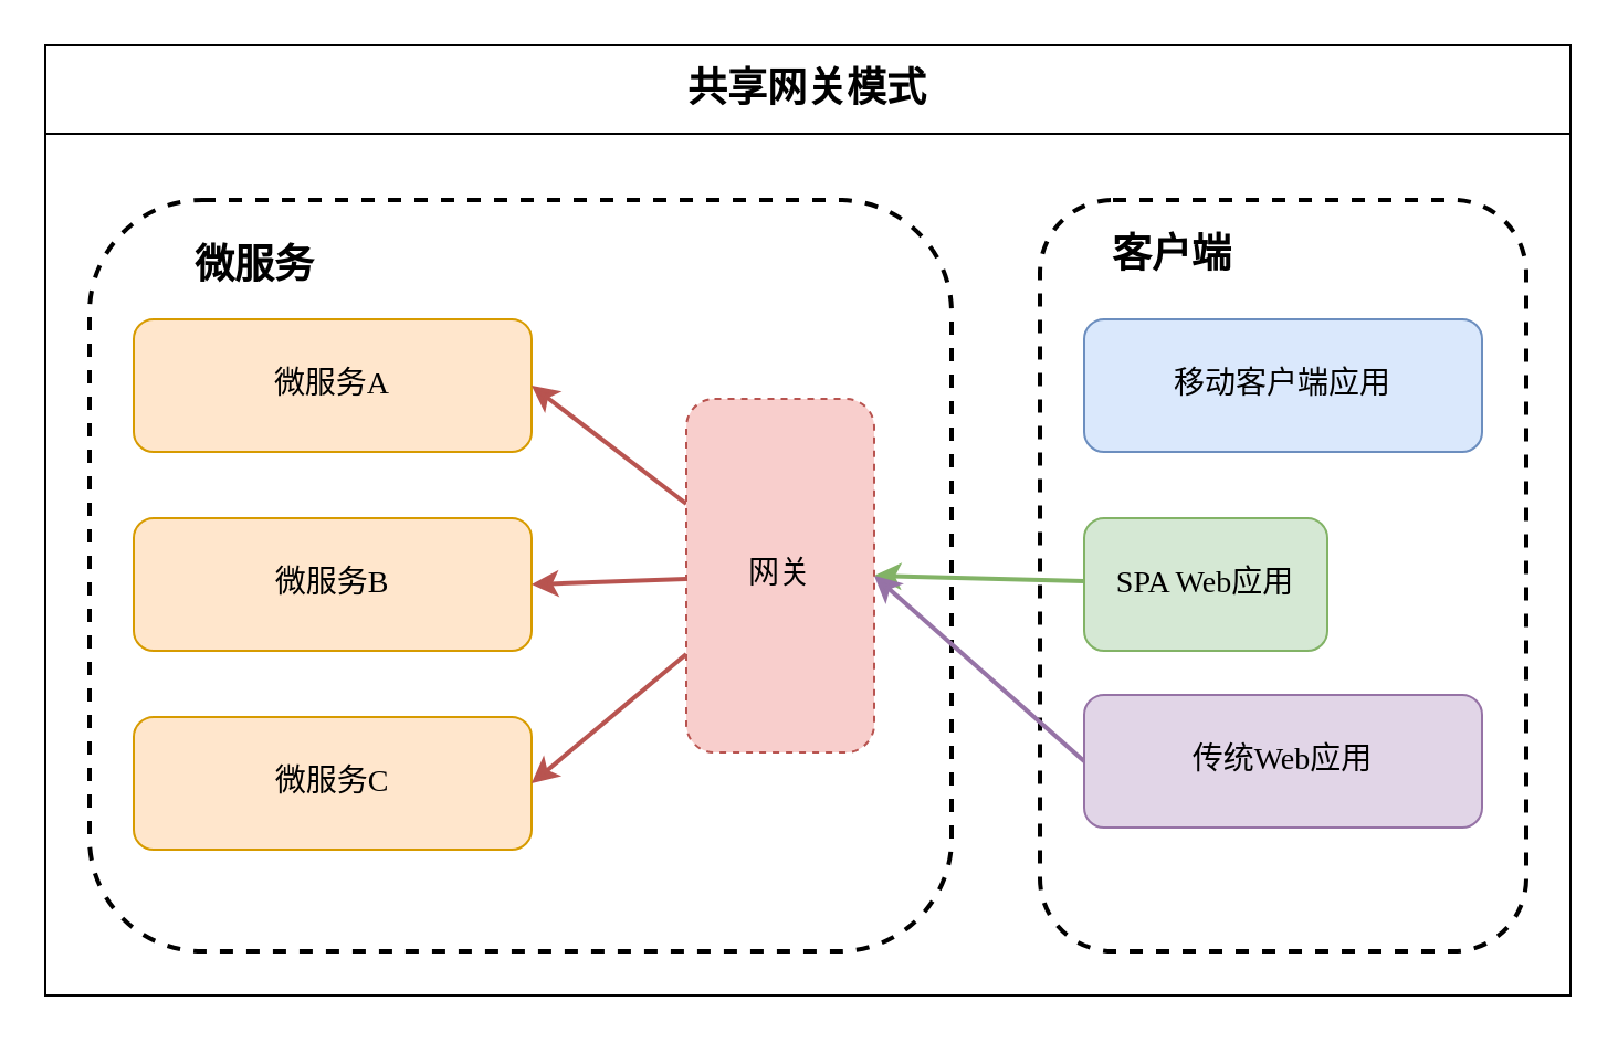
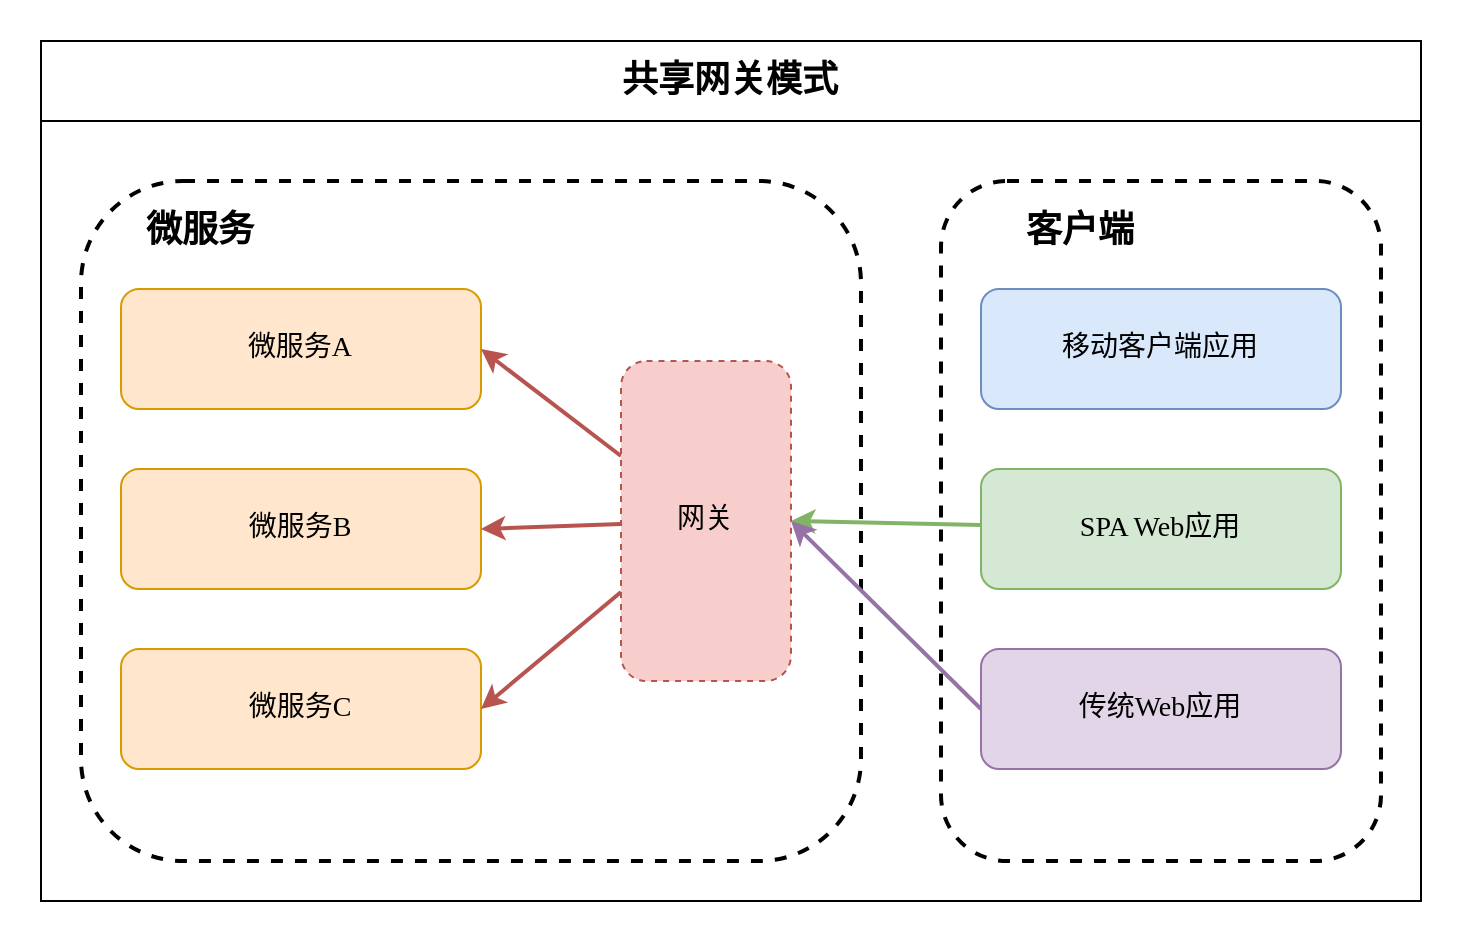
  <mxCell id="0" />
  <mxCell id="1" parent="0" />
  <mxCell id="2" value="" style="rounded=0;whiteSpace=wrap;html=1;fillColor=none;fontSize=18;fontFamily=Comic Sans MS;" parent="1" vertex="1"><mxGeometry x="20" y="20" width="690" height="430" as="geometry" /></mxCell>
  <mxCell id="3" value="" style="rounded=1;whiteSpace=wrap;html=1;dashed=1;fillColor=none;fontFamily=Comic Sans MS;strokeWidth=2;" parent="1" vertex="1"><mxGeometry x="470" y="90" width="220" height="340" as="geometry" /></mxCell>
  <mxCell id="4" value="" style="rounded=1;whiteSpace=wrap;html=1;dashed=1;fillColor=none;fontFamily=Comic Sans MS;strokeWidth=2;" parent="1" vertex="1"><mxGeometry x="40" y="90" width="390" height="340" as="geometry" /></mxCell>
  <mxCell id="5" value="微服务A" style="rounded=1;whiteSpace=wrap;html=1;fillColor=#ffe6cc;strokeColor=#d79b00;fontSize=14;fontFamily=Comic Sans MS;" parent="1" vertex="1"><mxGeometry x="60" y="144" width="180" height="60" as="geometry" /></mxCell>
  <mxCell id="6" value="微服务B" style="rounded=1;whiteSpace=wrap;html=1;fillColor=#ffe6cc;strokeColor=#d79b00;fontSize=14;fontFamily=Comic Sans MS;" parent="1" vertex="1"><mxGeometry x="60" y="234" width="180" height="60" as="geometry" /></mxCell>
  <mxCell id="7" value="微服务C" style="rounded=1;whiteSpace=wrap;html=1;fillColor=#ffe6cc;strokeColor=#d79b00;fontSize=14;fontFamily=Comic Sans MS;" parent="1" vertex="1"><mxGeometry x="60" y="324" width="180" height="60" as="geometry" /></mxCell>
- <mxCell id="8" value="微服务" style="text;html=1;strokeColor=none;fillColor=none;align=center;verticalAlign=middle;whiteSpace=wrap;rounded=0;fontSize=18;fontStyle=1;fontFamily=Comic Sans MS;" parent="1" vertex="1"><mxGeometry x="75" y="105" width="80" height="30" as="geometry" /></mxCell>
+ <mxCell id="8" value="微服务" style="text;html=1;strokeColor=none;fillColor=none;align=center;verticalAlign=middle;whiteSpace=wrap;rounded=0;fontSize=18;fontStyle=1;fontFamily=Comic Sans MS;" parent="1" vertex="1"><mxGeometry x="60" y="100" width="80" height="30" as="geometry" /></mxCell>
  <mxCell id="9" value="移动客户端应用" style="rounded=1;whiteSpace=wrap;html=1;fillColor=#dae8fc;strokeColor=#6c8ebf;fontSize=14;fontFamily=Comic Sans MS;" parent="1" vertex="1"><mxGeometry x="490" y="144" width="180" height="60" as="geometry" /></mxCell>
  <mxCell id="10" style="orthogonalLoop=1;jettySize=auto;html=1;entryX=1;entryY=0.5;entryDx=0;entryDy=0;fontFamily=Comic Sans MS;fontSize=14;strokeWidth=2;fillColor=#d5e8d4;strokeColor=#82b366;" parent="1" source="11" target="20" edge="1"><mxGeometry relative="1" as="geometry" /></mxCell>
- <mxCell id="11" value="SPA Web应用" style="rounded=1;whiteSpace=wrap;html=1;fillColor=#d5e8d4;strokeColor=#82b366;fontSize=14;fontFamily=Comic Sans MS;" parent="1" vertex="1"><mxGeometry x="490" y="234" width="110" height="60" as="geometry" /></mxCell>
+ <mxCell id="11" value="SPA Web应用" style="rounded=1;whiteSpace=wrap;html=1;fillColor=#d5e8d4;strokeColor=#82b366;fontSize=14;fontFamily=Comic Sans MS;" parent="1" vertex="1"><mxGeometry x="490" y="234" width="180" height="60" as="geometry" /></mxCell>
  <mxCell id="12" style="orthogonalLoop=1;jettySize=auto;html=1;entryX=1;entryY=0.5;entryDx=0;entryDy=0;fontFamily=Comic Sans MS;fontSize=14;strokeWidth=2;exitX=0;exitY=0.5;exitDx=0;exitDy=0;fillColor=#e1d5e7;strokeColor=#9673a6;" parent="1" source="13" target="20" edge="1"><mxGeometry relative="1" as="geometry" /></mxCell>
- <mxCell id="13" value="传统Web应用" style="rounded=1;whiteSpace=wrap;html=1;fillColor=#e1d5e7;strokeColor=#9673a6;fontSize=14;fontFamily=Comic Sans MS;" parent="1" vertex="1"><mxGeometry x="490" y="314" width="180" height="60" as="geometry" /></mxCell>
- <mxCell id="14" value="客户端" style="text;html=1;strokeColor=none;fillColor=none;align=center;verticalAlign=middle;whiteSpace=wrap;rounded=0;fontSize=18;fontStyle=1;fontFamily=Comic Sans MS;" parent="1" vertex="1"><mxGeometry x="490" y="100" width="80" height="30" as="geometry" /></mxCell>
+ <mxCell id="13" value="传统Web应用" style="rounded=1;whiteSpace=wrap;html=1;fillColor=#e1d5e7;strokeColor=#9673a6;fontSize=14;fontFamily=Comic Sans MS;" parent="1" vertex="1"><mxGeometry x="490" y="324" width="180" height="60" as="geometry" /></mxCell>
+ <mxCell id="14" value="客户端" style="text;html=1;strokeColor=none;fillColor=none;align=center;verticalAlign=middle;whiteSpace=wrap;rounded=0;fontSize=18;fontStyle=1;fontFamily=Comic Sans MS;" parent="1" vertex="1"><mxGeometry x="500" y="100" width="80" height="30" as="geometry" /></mxCell>
  <mxCell id="15" value="" style="rounded=0;whiteSpace=wrap;html=1;fillColor=none;fontSize=18;fontFamily=Comic Sans MS;" parent="1" vertex="1"><mxGeometry x="20" y="20" width="690" height="40" as="geometry" /></mxCell>
  <mxCell id="16" value="共享网关模式" style="text;html=1;strokeColor=none;fillColor=none;align=center;verticalAlign=middle;whiteSpace=wrap;rounded=0;fontSize=18;fontStyle=1;fontFamily=Comic Sans MS;" parent="1" vertex="1"><mxGeometry x="290" y="30" width="150" height="20" as="geometry" /></mxCell>
  <mxCell id="17" style="orthogonalLoop=1;jettySize=auto;html=1;entryX=1;entryY=0.5;entryDx=0;entryDy=0;fontFamily=Comic Sans MS;fontSize=14;strokeWidth=2;strokeColor=#b85450;fillColor=#f8cecc;" parent="1" source="20" target="5" edge="1"><mxGeometry relative="1" as="geometry" /></mxCell>
  <mxCell id="18" style="orthogonalLoop=1;jettySize=auto;html=1;entryX=1;entryY=0.5;entryDx=0;entryDy=0;fontFamily=Comic Sans MS;fontSize=14;strokeWidth=2;strokeColor=#b85450;fillColor=#f8cecc;" parent="1" source="20" target="6" edge="1"><mxGeometry relative="1" as="geometry" /></mxCell>
  <mxCell id="19" style="orthogonalLoop=1;jettySize=auto;html=1;entryX=1;entryY=0.5;entryDx=0;entryDy=0;fontFamily=Comic Sans MS;fontSize=14;strokeWidth=2;strokeColor=#b85450;fillColor=#f8cecc;" parent="1" source="20" target="7" edge="1"><mxGeometry relative="1" as="geometry" /></mxCell>
  <mxCell id="20" value="网关" style="rounded=1;whiteSpace=wrap;html=1;dashed=1;fillColor=#f8cecc;strokeColor=#b85450;fontSize=14;fontFamily=Comic Sans MS;" parent="1" vertex="1"><mxGeometry x="310" y="180" width="85" height="160" as="geometry" /></mxCell>
